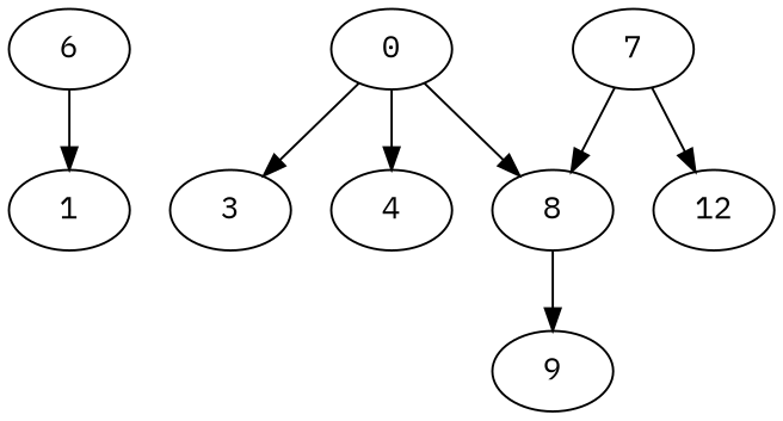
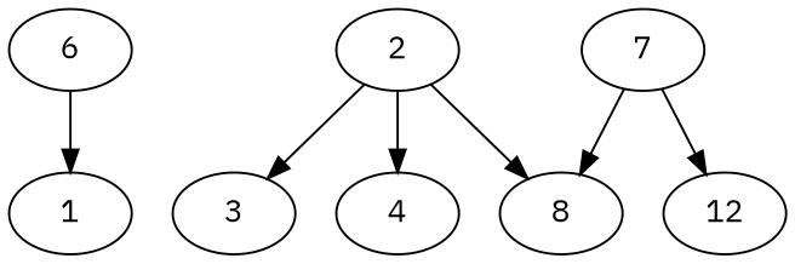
  digraph {
    fontname="IBM Plex Mono"
    ordering=out
    node [fontname="IBM Plex Mono"]
    edge [fontname="IBM Plex Mono"]
    6
    1
-   2 [label=0]
+   2
    3
    4
    8
    n7 [label=12]
    7
-   9
    6 -> 1
    2 -> 3
    2 -> 4
    2 -> 8
-   8 -> 9
    7 -> 8
    7 -> n7
  }
